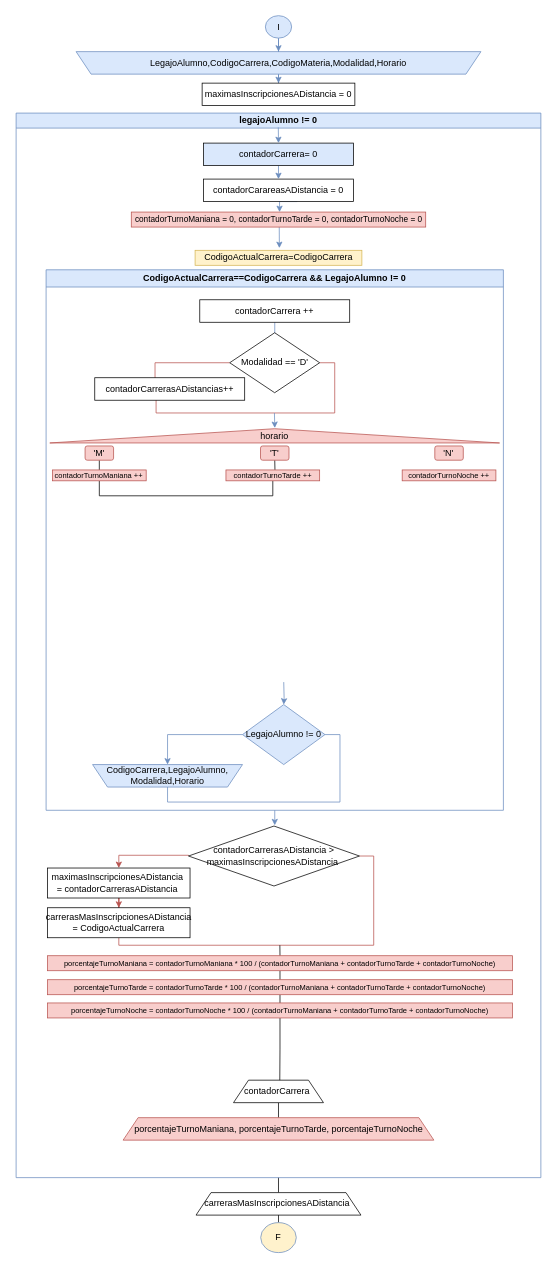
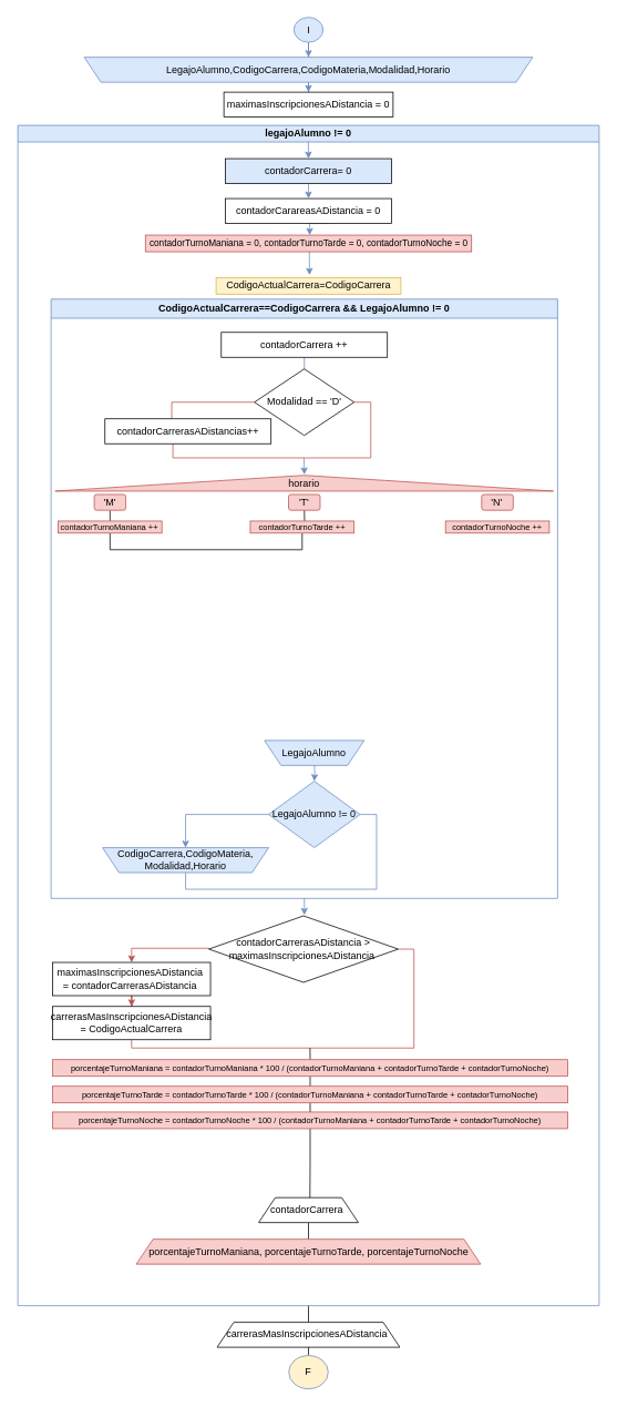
  <mxCell id="0" />
  <mxCell id="1" parent="0" />
  <mxCell id="2" value="" style="edgeStyle=orthogonalEdgeStyle;rounded=0;orthogonalLoop=1;jettySize=auto;html=1;fillColor=#dae8fc;strokeColor=#6c8ebf;" parent="1" source="3" target="5" edge="1"><mxGeometry relative="1" as="geometry" /></mxCell>
  <mxCell id="3" value="I" style="ellipse;whiteSpace=wrap;html=1;fillColor=#dae8fc;strokeColor=#6c8ebf;" parent="1" vertex="1"><mxGeometry x="353.5" y="20" width="35" height="30" as="geometry" /></mxCell>
  <mxCell id="4" value="" style="edgeStyle=orthogonalEdgeStyle;rounded=0;orthogonalLoop=1;jettySize=auto;html=1;fillColor=#dae8fc;strokeColor=#6c8ebf;" parent="1" source="5" target="58" edge="1"><mxGeometry relative="1" as="geometry" /></mxCell>
  <mxCell id="5" value="LegajoAlumno,CodigoCarrera,CodigoMateria,Modalidad,Horario" style="shape=trapezoid;perimeter=trapezoidPerimeter;whiteSpace=wrap;html=1;fixedSize=1;direction=west;fillColor=#dae8fc;strokeColor=#6c8ebf;" parent="1" vertex="1"><mxGeometry x="101" y="68" width="540" height="30" as="geometry" /></mxCell>
  <mxCell id="6" style="edgeStyle=orthogonalEdgeStyle;rounded=0;orthogonalLoop=1;jettySize=auto;html=1;exitX=0.5;exitY=1;exitDx=0;exitDy=0;exitPerimeter=0;entryX=0.5;entryY=0;entryDx=0;entryDy=0;endArrow=none;endFill=0;" edge="1" parent="1" source="7" target="60"><mxGeometry relative="1" as="geometry" /></mxCell>
  <mxCell id="7" value="legajoAlumno != 0" style="swimlane;whiteSpace=wrap;html=1;fillColor=#dae8fc;strokeColor=#6c8ebf;startSize=20;points=[[0,0,0,0,0],[0,0.25,0,0,0],[0,0.5,0,0,0],[0,0.75,0,0,0],[0,1,0,0,0],[0.25,0,0,0,0],[0.25,1,0,0,0],[0.5,0,0,0,0],[0.5,1,0,0,0],[0.75,0,0,0,0],[0.75,1,0,0,0],[1,0,0,0,0],[1,0.25,0,0,0],[1,0.5,0,0,0],[1,0.75,0,0,0],[1,1,0,0,0]];" parent="1" vertex="1"><mxGeometry x="20.99" y="150" width="700" height="1420" as="geometry" /></mxCell>
  <mxCell id="8" value="" style="edgeStyle=orthogonalEdgeStyle;rounded=0;orthogonalLoop=1;jettySize=auto;html=1;fillColor=#dae8fc;strokeColor=#6c8ebf;" parent="7" source="9" edge="1"><mxGeometry relative="1" as="geometry"><mxPoint x="345.01" y="950" as="targetPoint" /></mxGeometry></mxCell>
  <mxCell id="9" value="&lt;div&gt;CodigoActualCarrera==CodigoCarrera &amp;amp;&amp;amp;&amp;nbsp;&lt;span style=&quot;background-color: initial;&quot;&gt;LegajoAlumno != 0&lt;/span&gt;&lt;/div&gt;" style="swimlane;whiteSpace=wrap;html=1;startSize=23;fillColor=#dae8fc;strokeColor=#6c8ebf;" parent="7" vertex="1"><mxGeometry x="40" y="209" width="610" height="721" as="geometry" /></mxCell>
  <mxCell id="10" style="edgeStyle=orthogonalEdgeStyle;rounded=0;orthogonalLoop=1;jettySize=auto;html=1;exitX=1;exitY=0.5;exitDx=0;exitDy=0;entryX=0.5;entryY=0;entryDx=0;entryDy=0;endArrow=none;endFill=0;fillColor=#dae8fc;strokeColor=#6c8ebf;" parent="9" source="12" target="13" edge="1"><mxGeometry relative="1" as="geometry" /></mxCell>
  <mxCell id="11" style="edgeStyle=orthogonalEdgeStyle;rounded=0;orthogonalLoop=1;jettySize=auto;html=1;exitX=0;exitY=0.5;exitDx=0;exitDy=0;entryX=0.5;entryY=1;entryDx=0;entryDy=0;fillColor=#dae8fc;strokeColor=#6c8ebf;" parent="9" source="12" target="13" edge="1"><mxGeometry relative="1" as="geometry" /></mxCell>
  <mxCell id="12" value="LegajoAlumno != 0" style="rhombus;whiteSpace=wrap;html=1;fillColor=#dae8fc;strokeColor=#6c8ebf;" parent="9" vertex="1"><mxGeometry x="262" y="580" width="110" height="80" as="geometry" /></mxCell>
- <mxCell id="13" value="&lt;div&gt;CodigoCarrera,LegajoAlumno,&lt;/div&gt;&lt;div&gt;Modalidad,Horario&lt;/div&gt;" style="shape=trapezoid;perimeter=trapezoidPerimeter;whiteSpace=wrap;html=1;fixedSize=1;direction=west;fillColor=#dae8fc;strokeColor=#6c8ebf;" parent="9" vertex="1"><mxGeometry x="62.0" y="660" width="200" height="30" as="geometry" /></mxCell>
+ <mxCell id="13" value="&lt;div&gt;CodigoCarrera,CodigoMateria,&lt;/div&gt;&lt;div&gt;Modalidad,Horario&lt;/div&gt;" style="shape=trapezoid;perimeter=trapezoidPerimeter;whiteSpace=wrap;html=1;fixedSize=1;direction=west;fillColor=#dae8fc;strokeColor=#6c8ebf;" parent="9" vertex="1"><mxGeometry x="62.0" y="660" width="200" height="30" as="geometry" /></mxCell>
  <mxCell id="14" value="" style="edgeStyle=orthogonalEdgeStyle;rounded=0;orthogonalLoop=1;jettySize=auto;html=1;fillColor=#dae8fc;strokeColor=#6c8ebf;" parent="9" target="12" edge="1"><mxGeometry relative="1" as="geometry"><mxPoint x="317" y="550" as="sourcePoint" /></mxGeometry></mxCell>
+ <mxCell id="15" value="LegajoAlumno" style="shape=trapezoid;perimeter=trapezoidPerimeter;whiteSpace=wrap;html=1;fixedSize=1;direction=west;fillColor=#dae8fc;strokeColor=#6c8ebf;" parent="9" vertex="1"><mxGeometry x="257" y="531" width="120" height="30" as="geometry" /></mxCell>
  <mxCell id="16" style="edgeStyle=orthogonalEdgeStyle;rounded=0;orthogonalLoop=1;jettySize=auto;html=1;exitX=0.5;exitY=0;exitDx=0;exitDy=0;fillColor=#dae8fc;strokeColor=#6c8ebf;" parent="9" edge="1"><mxGeometry relative="1" as="geometry"><mxPoint x="317" y="550" as="sourcePoint" /><mxPoint x="317" y="550" as="targetPoint" /></mxGeometry></mxCell>
  <mxCell id="17" value="" style="edgeStyle=orthogonalEdgeStyle;rounded=0;orthogonalLoop=1;jettySize=auto;html=1;fillColor=#dae8fc;strokeColor=#6c8ebf;" parent="9" source="18" target="21" edge="1"><mxGeometry relative="1" as="geometry" /></mxCell>
  <mxCell id="18" value="contadorCarrera&amp;nbsp;++" style="whiteSpace=wrap;html=1;" parent="9" vertex="1"><mxGeometry x="205" y="40" width="200" height="30" as="geometry" /></mxCell>
  <mxCell id="19" style="edgeStyle=orthogonalEdgeStyle;rounded=0;orthogonalLoop=1;jettySize=auto;html=1;exitX=0;exitY=0.5;exitDx=0;exitDy=0;entryX=0.402;entryY=0.1;entryDx=0;entryDy=0;entryPerimeter=0;fillColor=#f8cecc;strokeColor=#b85450;endArrow=none;endFill=0;" parent="9" source="21" target="22" edge="1"><mxGeometry relative="1" as="geometry" /></mxCell>
  <mxCell id="20" style="edgeStyle=orthogonalEdgeStyle;rounded=0;orthogonalLoop=1;jettySize=auto;html=1;exitX=1;exitY=0.5;exitDx=0;exitDy=0;entryX=0.409;entryY=0.972;entryDx=0;entryDy=0;entryPerimeter=0;endArrow=none;endFill=0;fillColor=#f8cecc;strokeColor=#b85450;" parent="9" source="21" target="22" edge="1"><mxGeometry relative="1" as="geometry"><Array as="points"><mxPoint x="385" y="124" /><mxPoint x="385" y="191" /><mxPoint x="147" y="191" /></Array></mxGeometry></mxCell>
  <mxCell id="21" value="Modalidad == 'D'" style="rhombus;whiteSpace=wrap;html=1;" parent="9" vertex="1"><mxGeometry x="244.92" y="84" width="120" height="80" as="geometry" /></mxCell>
  <mxCell id="22" value="contadorCarrerasADistancias++" style="whiteSpace=wrap;html=1;" parent="9" vertex="1"><mxGeometry x="64.92" y="144" width="200" height="30" as="geometry" /></mxCell>
  <mxCell id="23" value="" style="edgeStyle=orthogonalEdgeStyle;rounded=0;orthogonalLoop=1;jettySize=auto;html=1;fillColor=#dae8fc;strokeColor=#6c8ebf;" parent="9" edge="1"><mxGeometry relative="1" as="geometry"><mxPoint x="304.58" y="191" as="sourcePoint" /><mxPoint x="305.07" y="211" as="targetPoint" /></mxGeometry></mxCell>
  <mxCell id="24" value="horario" style="triangle;whiteSpace=wrap;html=1;direction=north;fillColor=#f8cecc;strokeColor=#b85450;" parent="9" vertex="1"><mxGeometry x="4.92" y="212" width="600" height="19" as="geometry" /></mxCell>
  <mxCell id="25" style="edgeStyle=orthogonalEdgeStyle;rounded=0;orthogonalLoop=1;jettySize=auto;html=1;exitX=0.5;exitY=1;exitDx=0;exitDy=0;entryX=0.5;entryY=0;entryDx=0;entryDy=0;endArrow=none;endFill=0;" edge="1" parent="9" source="26" target="31"><mxGeometry relative="1" as="geometry" /></mxCell>
  <mxCell id="26" value="'M'" style="rounded=1;whiteSpace=wrap;html=1;fillColor=#f8cecc;strokeColor=#b85450;" parent="9" vertex="1"><mxGeometry x="52" y="235" width="38" height="19" as="geometry" /></mxCell>
  <mxCell id="27" style="edgeStyle=orthogonalEdgeStyle;rounded=0;orthogonalLoop=1;jettySize=auto;html=1;exitX=0.5;exitY=1;exitDx=0;exitDy=0;entryX=0.523;entryY=0;entryDx=0;entryDy=0;entryPerimeter=0;endArrow=none;endFill=0;" edge="1" parent="9" source="28" target="32"><mxGeometry relative="1" as="geometry" /></mxCell>
  <mxCell id="28" value="'T'" style="rounded=1;whiteSpace=wrap;html=1;fillColor=#f8cecc;strokeColor=#b85450;" parent="9" vertex="1"><mxGeometry x="286" y="235" width="38" height="19" as="geometry" /></mxCell>
  <mxCell id="29" value="'N'" style="rounded=1;whiteSpace=wrap;html=1;fillColor=#f8cecc;strokeColor=#b85450;" parent="9" vertex="1"><mxGeometry x="518.5" y="235" width="38" height="19" as="geometry" /></mxCell>
  <mxCell id="30" style="edgeStyle=orthogonalEdgeStyle;rounded=0;orthogonalLoop=1;jettySize=auto;html=1;exitX=0.5;exitY=1;exitDx=0;exitDy=0;entryX=0.5;entryY=1;entryDx=0;entryDy=0;endArrow=none;endFill=0;" edge="1" parent="9" source="31" target="32"><mxGeometry relative="1" as="geometry" /></mxCell>
  <mxCell id="31" value="&lt;font style=&quot;font-size: 10px;&quot;&gt;contadorTurnoManiana ++&lt;/font&gt;" style="whiteSpace=wrap;html=1;fillColor=#f8cecc;strokeColor=#b85450;" parent="9" vertex="1"><mxGeometry x="8.5" y="267" width="125" height="14.5" as="geometry" /></mxCell>
  <mxCell id="32" value="&lt;font style=&quot;font-size: 10px;&quot;&gt;contadorTurnoTarde ++&lt;/font&gt;" style="whiteSpace=wrap;html=1;fillColor=#f8cecc;strokeColor=#b85450;" parent="9" vertex="1"><mxGeometry x="239.92" y="267" width="125" height="14.5" as="geometry" /></mxCell>
  <mxCell id="33" value="&lt;font style=&quot;font-size: 10px;&quot;&gt;contadorTurnoNoche ++&lt;/font&gt;" style="whiteSpace=wrap;html=1;fillColor=#f8cecc;strokeColor=#b85450;" parent="9" vertex="1"><mxGeometry x="475" y="267" width="125" height="14.5" as="geometry" /></mxCell>
  <mxCell id="34" style="edgeStyle=orthogonalEdgeStyle;rounded=0;orthogonalLoop=1;jettySize=auto;html=1;exitX=0.5;exitY=1;exitDx=0;exitDy=0;entryX=0.44;entryY=0;entryDx=0;entryDy=0;entryPerimeter=0;fillColor=#dae8fc;strokeColor=#6c8ebf;" edge="1" parent="7"><mxGeometry relative="1" as="geometry"><mxPoint x="375" y="118" as="sourcePoint" /><mxPoint x="351.44" y="132" as="targetPoint" /></mxGeometry></mxCell>
  <mxCell id="35" value="contadorCarareasADistancia = 0" style="whiteSpace=wrap;html=1;" parent="7" vertex="1"><mxGeometry x="250" y="88" width="200" height="30" as="geometry" /></mxCell>
  <mxCell id="36" style="edgeStyle=orthogonalEdgeStyle;rounded=0;orthogonalLoop=1;jettySize=auto;html=1;exitX=0.5;exitY=1;exitDx=0;exitDy=0;entryX=0.5;entryY=0;entryDx=0;entryDy=0;fillColor=#dae8fc;strokeColor=#6c8ebf;" edge="1" parent="7" source="37" target="35"><mxGeometry relative="1" as="geometry" /></mxCell>
  <mxCell id="37" value="contadorCarrera= 0" style="whiteSpace=wrap;html=1;fillColor=#dae8fc;" parent="7" vertex="1"><mxGeometry x="250" y="40" width="200" height="30" as="geometry" /></mxCell>
  <mxCell id="38" value="" style="edgeStyle=orthogonalEdgeStyle;rounded=0;orthogonalLoop=1;jettySize=auto;html=1;fillColor=#f8cecc;strokeColor=#b85450;exitX=0;exitY=0.5;exitDx=0;exitDy=0;" parent="7" source="40" target="42" edge="1"><mxGeometry relative="1" as="geometry"><Array as="points"><mxPoint x="137" y="990" /></Array></mxGeometry></mxCell>
  <mxCell id="39" style="edgeStyle=orthogonalEdgeStyle;rounded=0;orthogonalLoop=1;jettySize=auto;html=1;exitX=1;exitY=0.5;exitDx=0;exitDy=0;entryX=0.5;entryY=1;entryDx=0;entryDy=0;endArrow=none;endFill=0;fillColor=#f8cecc;strokeColor=#b85450;" parent="7" source="40" target="43" edge="1"><mxGeometry relative="1" as="geometry"><Array as="points"><mxPoint x="477" y="991" /><mxPoint x="477" y="1110" /><mxPoint x="137" y="1110" /></Array></mxGeometry></mxCell>
  <mxCell id="40" value="contadorCarrerasADistancia &amp;gt; maximasInscripcionesADistancia&amp;nbsp;" style="rhombus;whiteSpace=wrap;html=1;" parent="7" vertex="1"><mxGeometry x="230" y="951" width="228" height="80" as="geometry" /></mxCell>
  <mxCell id="41" value="" style="edgeStyle=orthogonalEdgeStyle;rounded=0;orthogonalLoop=1;jettySize=auto;html=1;fillColor=#f8cecc;strokeColor=#b85450;" parent="7" source="42" target="43" edge="1"><mxGeometry relative="1" as="geometry" /></mxCell>
  <mxCell id="42" value="maximasInscripcionesADistancia&amp;nbsp; = contadorCarrerasADistancia&amp;nbsp;" style="whiteSpace=wrap;html=1;" parent="7" vertex="1"><mxGeometry x="42" y="1007" width="190" height="40" as="geometry" /></mxCell>
  <mxCell id="43" value="carrerasMasInscripcionesADistancia =&amp;nbsp;CodigoActualCarrera" style="whiteSpace=wrap;html=1;" parent="7" vertex="1"><mxGeometry x="42" y="1060" width="190" height="40" as="geometry" /></mxCell>
  <mxCell id="44" value="" style="edgeStyle=orthogonalEdgeStyle;rounded=0;orthogonalLoop=1;jettySize=auto;html=1;fillColor=#dae8fc;strokeColor=#6c8ebf;" parent="7" edge="1"><mxGeometry relative="1" as="geometry"><mxPoint x="349.74" y="19" as="sourcePoint" /><mxPoint x="350.01" y="40" as="targetPoint" /></mxGeometry></mxCell>
  <mxCell id="45" style="edgeStyle=orthogonalEdgeStyle;rounded=0;orthogonalLoop=1;jettySize=auto;html=1;endArrow=none;endFill=0;exitX=0.5;exitY=1;exitDx=0;exitDy=0;entryX=0.5;entryY=0;entryDx=0;entryDy=0;" edge="1" parent="7" source="46" target="50"><mxGeometry relative="1" as="geometry"><mxPoint x="351" y="1334" as="targetPoint" /><mxPoint x="351.01" y="1324" as="sourcePoint" /></mxGeometry></mxCell>
  <mxCell id="46" value="contadorCarrera&amp;nbsp;" style="shape=trapezoid;perimeter=trapezoidPerimeter;whiteSpace=wrap;html=1;fixedSize=1;" parent="7" vertex="1"><mxGeometry x="290" y="1290" width="120" height="30" as="geometry" /></mxCell>
  <mxCell id="47" style="edgeStyle=orthogonalEdgeStyle;rounded=0;orthogonalLoop=1;jettySize=auto;html=1;exitX=0.5;exitY=0;exitDx=0;exitDy=0;endArrow=none;endFill=0;" edge="1" parent="7" source="49"><mxGeometry relative="1" as="geometry"><mxPoint x="351.843" y="1110" as="targetPoint" /></mxGeometry></mxCell>
  <mxCell id="48" style="edgeStyle=orthogonalEdgeStyle;rounded=0;orthogonalLoop=1;jettySize=auto;html=1;exitX=0.5;exitY=1;exitDx=0;exitDy=0;entryX=0.5;entryY=0;entryDx=0;entryDy=0;endArrow=none;endFill=0;" edge="1" parent="7" source="49" target="55"><mxGeometry relative="1" as="geometry" /></mxCell>
  <mxCell id="49" value="&lt;font style=&quot;font-size: 10px;&quot;&gt;&lt;font style=&quot;&quot;&gt;porcentajeTurnoManiana = contadorTurnoManiana * 100 / (&lt;/font&gt;contadorTurnoManiana +&amp;nbsp;contadorTurnoTarde +&amp;nbsp;contadorTurnoNoche)&lt;/font&gt;" style="whiteSpace=wrap;html=1;fillColor=#f8cecc;strokeColor=#b85450;" parent="7" vertex="1"><mxGeometry x="42" y="1124" width="620" height="20" as="geometry" /></mxCell>
  <mxCell id="50" value="porcentajeTurnoManiana, porcentajeTurnoTarde, porcentajeTurnoNoche" style="shape=trapezoid;perimeter=trapezoidPerimeter;whiteSpace=wrap;html=1;fixedSize=1;fillColor=#f8cecc;strokeColor=#b85450;" parent="7" vertex="1"><mxGeometry x="142.75" y="1340" width="414.5" height="30" as="geometry" /></mxCell>
  <mxCell id="51" value="CodigoActualCarrera=CodigoCarrera" style="whiteSpace=wrap;html=1;fillColor=#fff2cc;strokeColor=#d6b656;" parent="7" vertex="1"><mxGeometry x="238.75" y="183" width="222.5" height="20" as="geometry" /></mxCell>
  <mxCell id="52" style="edgeStyle=orthogonalEdgeStyle;rounded=0;orthogonalLoop=1;jettySize=auto;html=1;exitX=0.5;exitY=1;exitDx=0;exitDy=0;fillColor=#dae8fc;strokeColor=#6c8ebf;" edge="1" parent="7"><mxGeometry relative="1" as="geometry"><mxPoint x="351.177" y="180" as="targetPoint" /><mxPoint x="351.005" y="152" as="sourcePoint" /></mxGeometry></mxCell>
  <mxCell id="53" value="&lt;font style=&quot;font-size: 11px;&quot;&gt;contadorTurnoManiana = 0, contadorTurnoTarde = 0, contadorTurnoNoche = 0&lt;/font&gt;" style="whiteSpace=wrap;html=1;fillColor=#f8cecc;strokeColor=#b85450;" vertex="1" parent="7"><mxGeometry x="153.63" y="132" width="392.75" height="20" as="geometry" /></mxCell>
  <mxCell id="54" style="edgeStyle=orthogonalEdgeStyle;rounded=0;orthogonalLoop=1;jettySize=auto;html=1;exitX=0.5;exitY=1;exitDx=0;exitDy=0;entryX=0.5;entryY=0;entryDx=0;entryDy=0;endArrow=none;endFill=0;" edge="1" parent="7" source="55" target="57"><mxGeometry relative="1" as="geometry" /></mxCell>
  <mxCell id="55" value="&lt;font style=&quot;font-size: 10px;&quot;&gt;&lt;font style=&quot;&quot;&gt;porcentajeTurnoTarde = contadorTurnoTarde * 100 / (&lt;/font&gt;contadorTurnoManiana +&amp;nbsp;contadorTurnoTarde +&amp;nbsp;contadorTurnoNoche)&lt;/font&gt;" style="whiteSpace=wrap;html=1;fillColor=#f8cecc;strokeColor=#b85450;" vertex="1" parent="7"><mxGeometry x="42" y="1156" width="620" height="20" as="geometry" /></mxCell>
  <mxCell id="56" style="edgeStyle=orthogonalEdgeStyle;rounded=0;orthogonalLoop=1;jettySize=auto;html=1;exitX=0.5;exitY=1;exitDx=0;exitDy=0;endArrow=none;endFill=0;" edge="1" parent="7" source="57"><mxGeometry relative="1" as="geometry"><mxPoint x="351.734" y="1290" as="targetPoint" /></mxGeometry></mxCell>
  <mxCell id="57" value="&lt;font style=&quot;font-size: 10px;&quot;&gt;&lt;font style=&quot;&quot;&gt;porcentajeTurnoNoche = contadorTurnoNoche * 100 / (&lt;/font&gt;contadorTurnoManiana +&amp;nbsp;contadorTurnoTarde +&amp;nbsp;contadorTurnoNoche)&lt;/font&gt;" style="whiteSpace=wrap;html=1;fillColor=#f8cecc;strokeColor=#b85450;" vertex="1" parent="7"><mxGeometry x="42" y="1187" width="620" height="20" as="geometry" /></mxCell>
  <mxCell id="58" value="maximasInscripcionesADistancia = 0" style="whiteSpace=wrap;html=1;" parent="1" vertex="1"><mxGeometry x="269.12" y="110" width="203.75" height="30" as="geometry" /></mxCell>
  <mxCell id="59" style="edgeStyle=orthogonalEdgeStyle;rounded=0;orthogonalLoop=1;jettySize=auto;html=1;exitX=0.5;exitY=1;exitDx=0;exitDy=0;entryX=0.5;entryY=0;entryDx=0;entryDy=0;endArrow=none;endFill=0;" edge="1" parent="1" source="60" target="61"><mxGeometry relative="1" as="geometry" /></mxCell>
  <mxCell id="60" value="carrerasMasInscripcionesADistancia&amp;nbsp;" style="shape=trapezoid;perimeter=trapezoidPerimeter;whiteSpace=wrap;html=1;fixedSize=1;" parent="1" vertex="1"><mxGeometry x="261" y="1590" width="220" height="30" as="geometry" /></mxCell>
  <mxCell id="61" value="F" style="ellipse;whiteSpace=wrap;html=1;fillColor=#fff2cc;strokeColor=#6c8ebf;" parent="1" vertex="1"><mxGeometry x="347.25" y="1630" width="47.5" height="40" as="geometry" /></mxCell>
